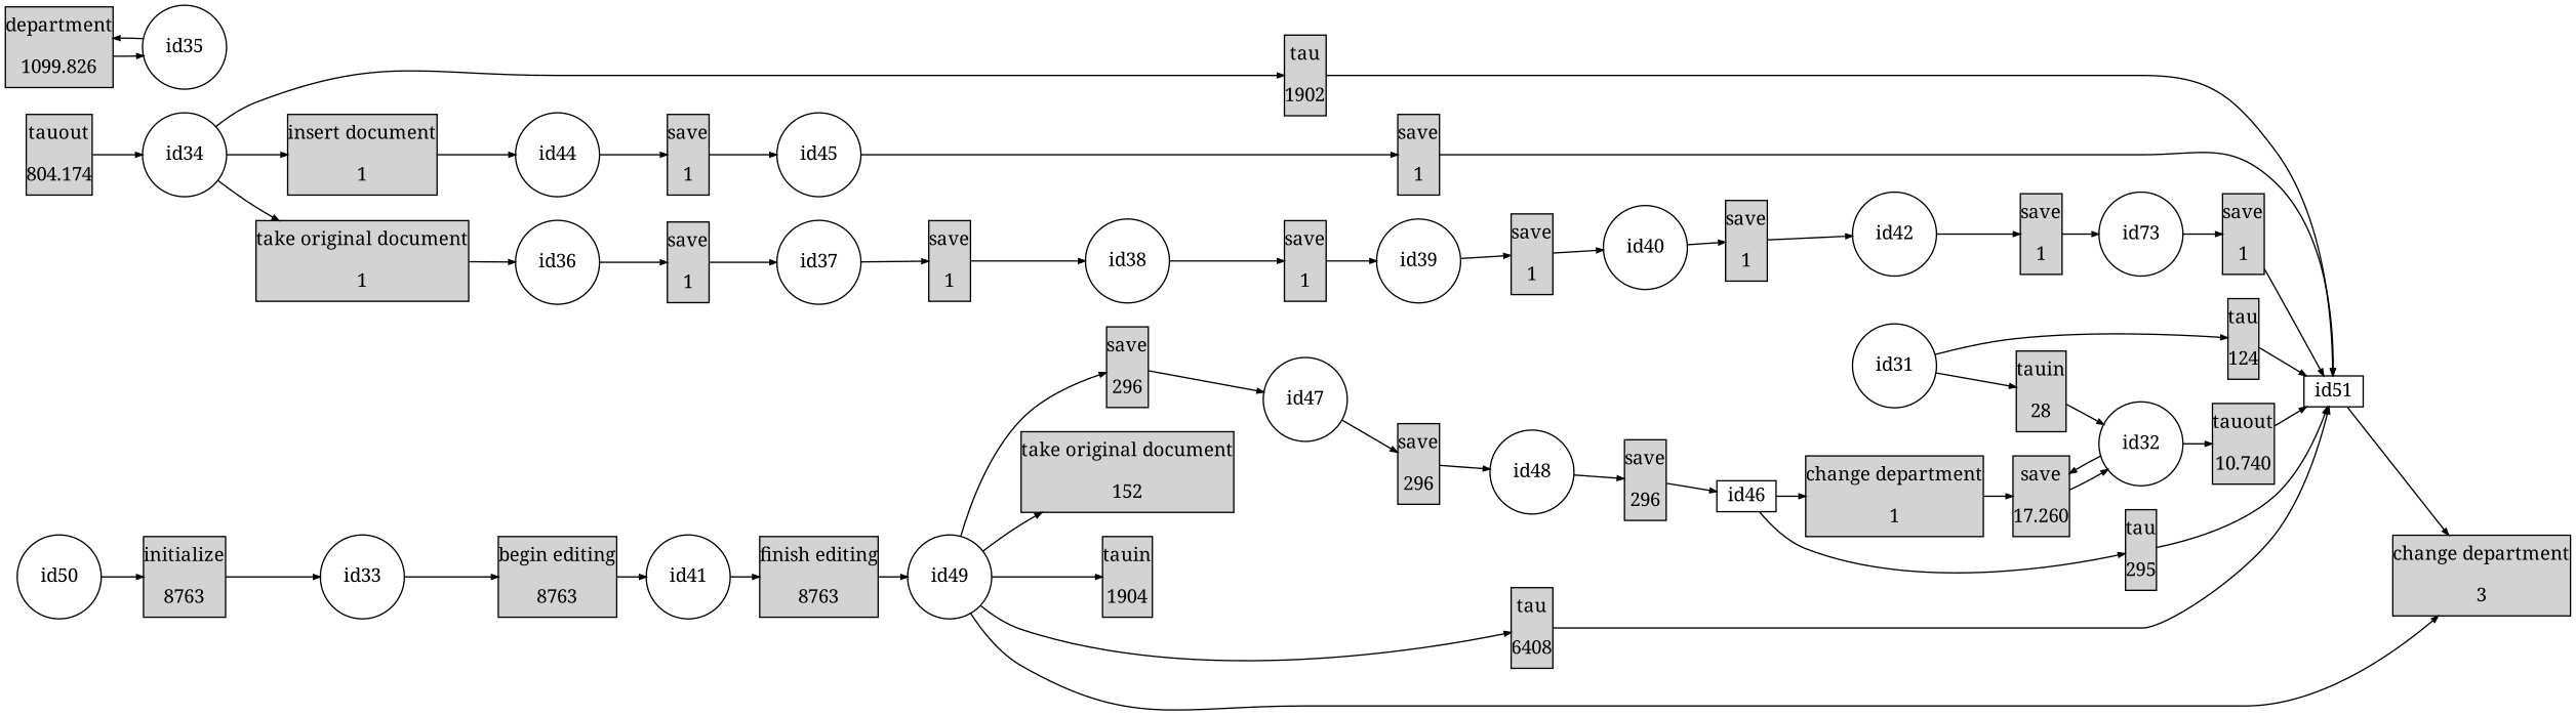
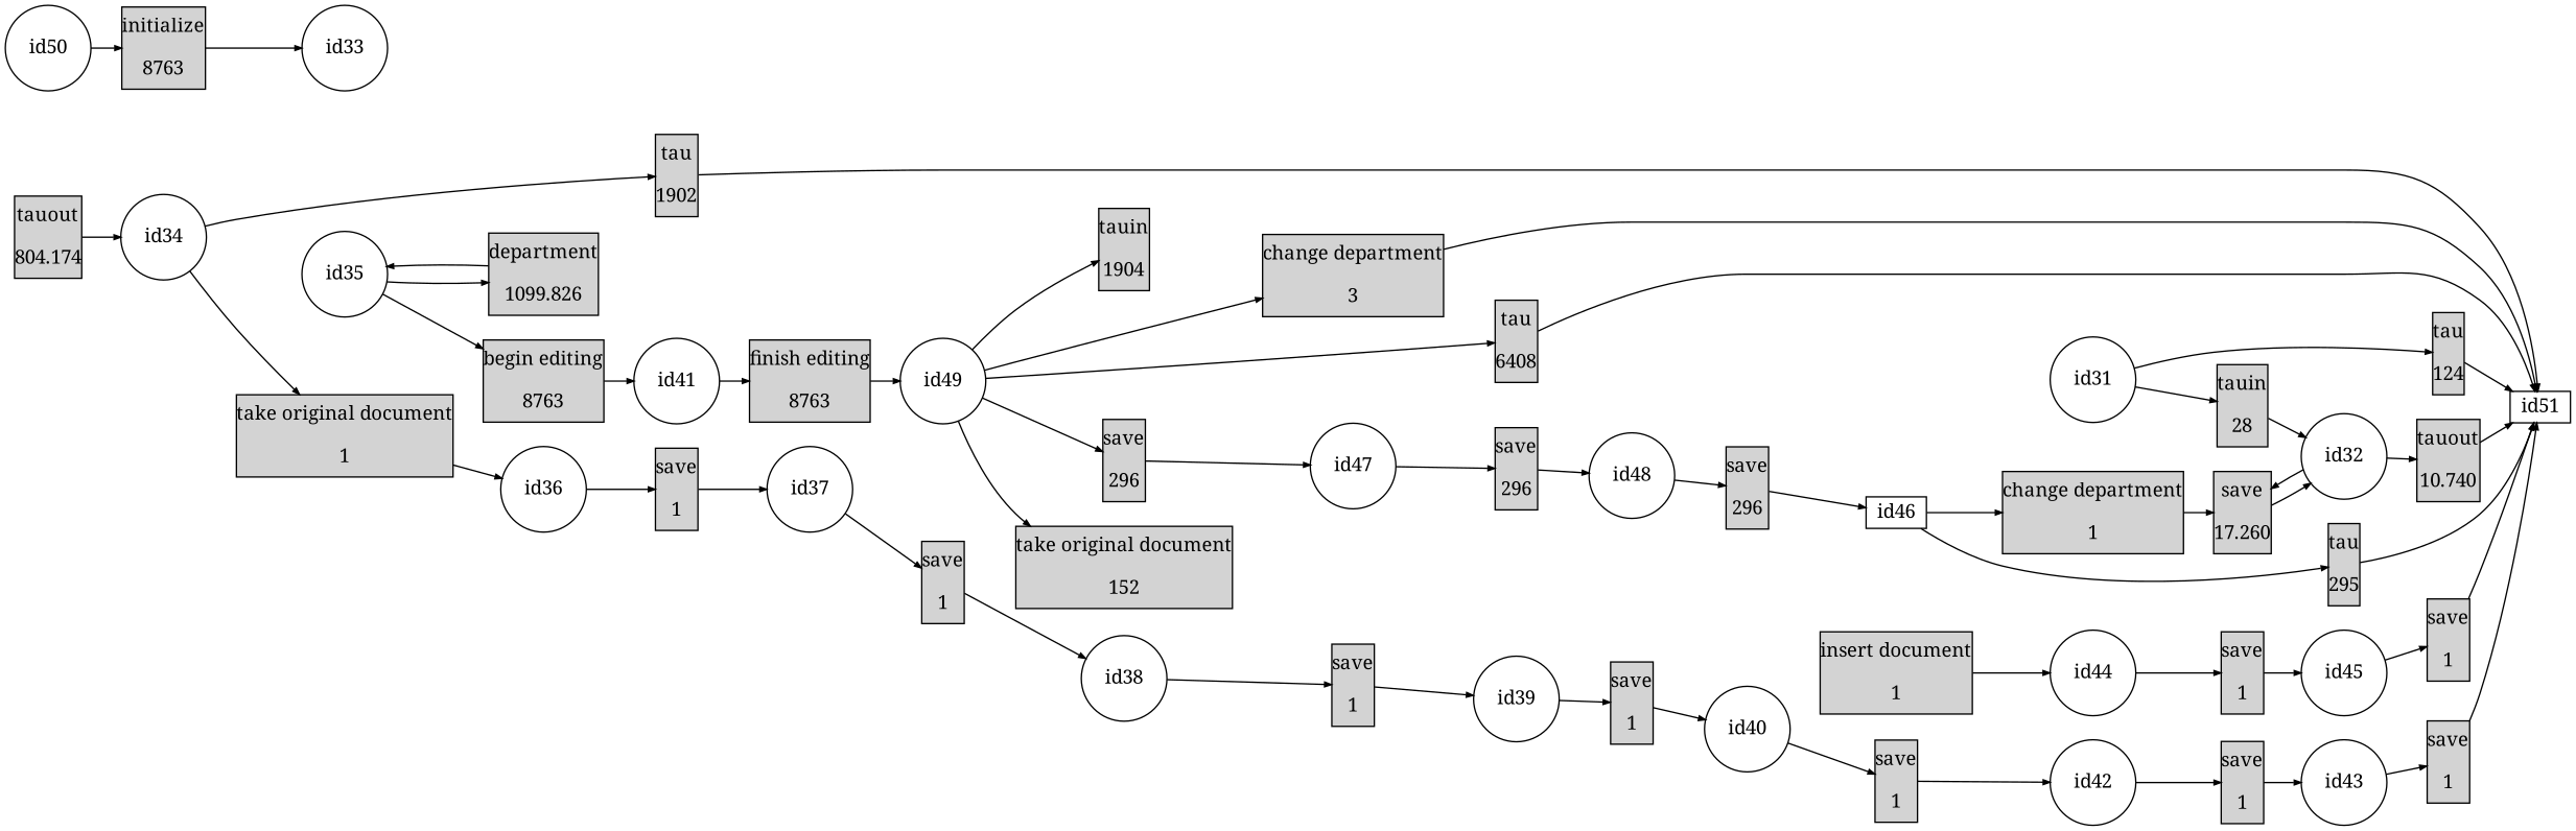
  digraph {
    fontname="Noto Serif"
    fontsize=14
    rankdir=LR
    ranksep=.3
    remincross=true
    node [fontname="Noto Serif" fontsize=14 margin="0, 0.1" shape=box style=filled]
    edge [arrowsize=0.5 fontname="Noto Serif"]
    n1 [height=.2 label="begin editing\n\n8763" width=.2]
    id41 [height=.2 shape=circle width=.2 margin="" style=""]
    n3 [height=.2 label="finish editing\n\n8763" width=.2]
    n4 [height=.2 label="change department\n\n1" width=.2]
    n5 [height=.2 label="save\n\n17.260" width=.2]
    id51 [height=.2 width=.2 margin="" style=""]
    n7 [height=.2 label="change department\n\n3" width=.2]
    id49 [height=.2 shape=circle width=.2 margin="" style=""]
    n9 [height=.2 label="save\n\n296" width=.2]
    n10 [height=.2 label="take original document\n\n152" width=.2]
    n11 [height=.2 label="tau\n\n6408" width=.2]
    n12 [height=.2 label="tauin\n\n1904" width=.2]
    n13 [height=.2 label="initialize\n\n8763" width=.2]
    id33 [height=.2 shape=circle width=.2 margin="" style=""]
    n15 [height=.2 label="insert document\n\n1" width=.2]
    id44 [height=.2 shape=circle width=.2 margin="" style=""]
    n17 [height=.2 label="save\n\n1" width=.2]
    id32 [height=.2 shape=circle width=.2 margin="" style=""]
    n19 [height=.2 label="tauout\n\n10.740" width=.2]
    n20 [height=.2 label="department\n\n1099.826" width=.2]
    id35 [height=.2 shape=circle width=.2 margin="" style=""]
    n22 [height=.2 label="save\n\n1" width=.2]
    id37 [height=.2 shape=circle width=.2 margin="" style=""]
    n24 [height=.2 label="save\n\n1" width=.2]
    id38 [height=.2 shape=circle width=.2 margin="" style=""]
    n26 [height=.2 label="save\n\n1" width=.2]
    id39 [height=.2 shape=circle width=.2 margin="" style=""]
    n28 [height=.2 label="save\n\n1" width=.2]
    id40 [height=.2 shape=circle width=.2 margin="" style=""]
    n30 [height=.2 label="save\n\n1" width=.2]
    id42 [height=.2 shape=circle width=.2 margin="" style=""]
    n32 [height=.2 label="save\n\n1" width=.2]
-   id43 [height=.2 shape=circle width=.2 label=id73 margin="" style=""]
+   id43 [height=.2 shape=circle width=.2 margin="" style=""]
    n34 [height=.2 label="save\n\n1" width=.2]
    id45 [height=.2 shape=circle width=.2 margin="" style=""]
    n36 [height=.2 label="save\n\n1" width=.2]
    id47 [height=.2 shape=circle width=.2 margin="" style=""]
    n38 [height=.2 label="save\n\n296" width=.2]
    id48 [height=.2 shape=circle width=.2 margin="" style=""]
    n40 [height=.2 label="save\n\n296" width=.2]
    id46 [height=.2 width=.2 margin="" style=""]
    n42 [height=.2 label="tau\n\n295" width=.2]
    id31 [height=.2 shape=circle width=.2 margin="" style=""]
    n44 [height=.2 label="tau\n\n124" width=.2]
    n45 [height=.2 label="tauin\n\n28" width=.2]
    n46 [height=.2 label="take original document\n\n1" width=.2]
    id36 [height=.2 shape=circle width=.2 margin="" style=""]
    n48 [height=.2 label="tau\n\n1902" width=.2]
    n49 [height=.2 label="tauout\n\n804.174" width=.2]
    id34 [height=.2 shape=circle width=.2 margin="" style=""]
    id50 [height=.2 shape=circle width=.2 margin="" style=""]
    n1 -> id41
    id41 -> n3
    n3 -> id49
    n4 -> n5
    n5 -> id32
-   id51 -> n7
+   n7 -> id51
    id49 -> n7
    id49 -> n9
    id49 -> n10
    id49 -> n11
    id49 -> n12
    n9 -> id47
    n11 -> id51
    n13 -> id33
-   id33 -> n1
+   id35 -> n1
    n15 -> id44
    id44 -> n17
    n17 -> id45
    id32 -> n5
    id32 -> n19
    n19 -> id51
    n20 -> id35
    id35 -> n20
    n22 -> id37
    id37 -> n24
    n24 -> id38
    id38 -> n26
    n26 -> id39
    id39 -> n28
    n28 -> id40
    id40 -> n30
    n30 -> id42
    id42 -> n32
    n32 -> id43
    id43 -> n34
    n34 -> id51
    id45 -> n36
    n36 -> id51
    id47 -> n38
    n38 -> id48
    id48 -> n40
    n40 -> id46
    id46 -> n4
    id46 -> n42
    n42 -> id51
    id31 -> n44
    id31 -> n45
    n44 -> id51
    n45 -> id32
    n46 -> id36
    id36 -> n22
    n48 -> id51
    n49 -> id34
-   id34 -> n15
    id34 -> n46
    id34 -> n48
    id50 -> n13
  }
